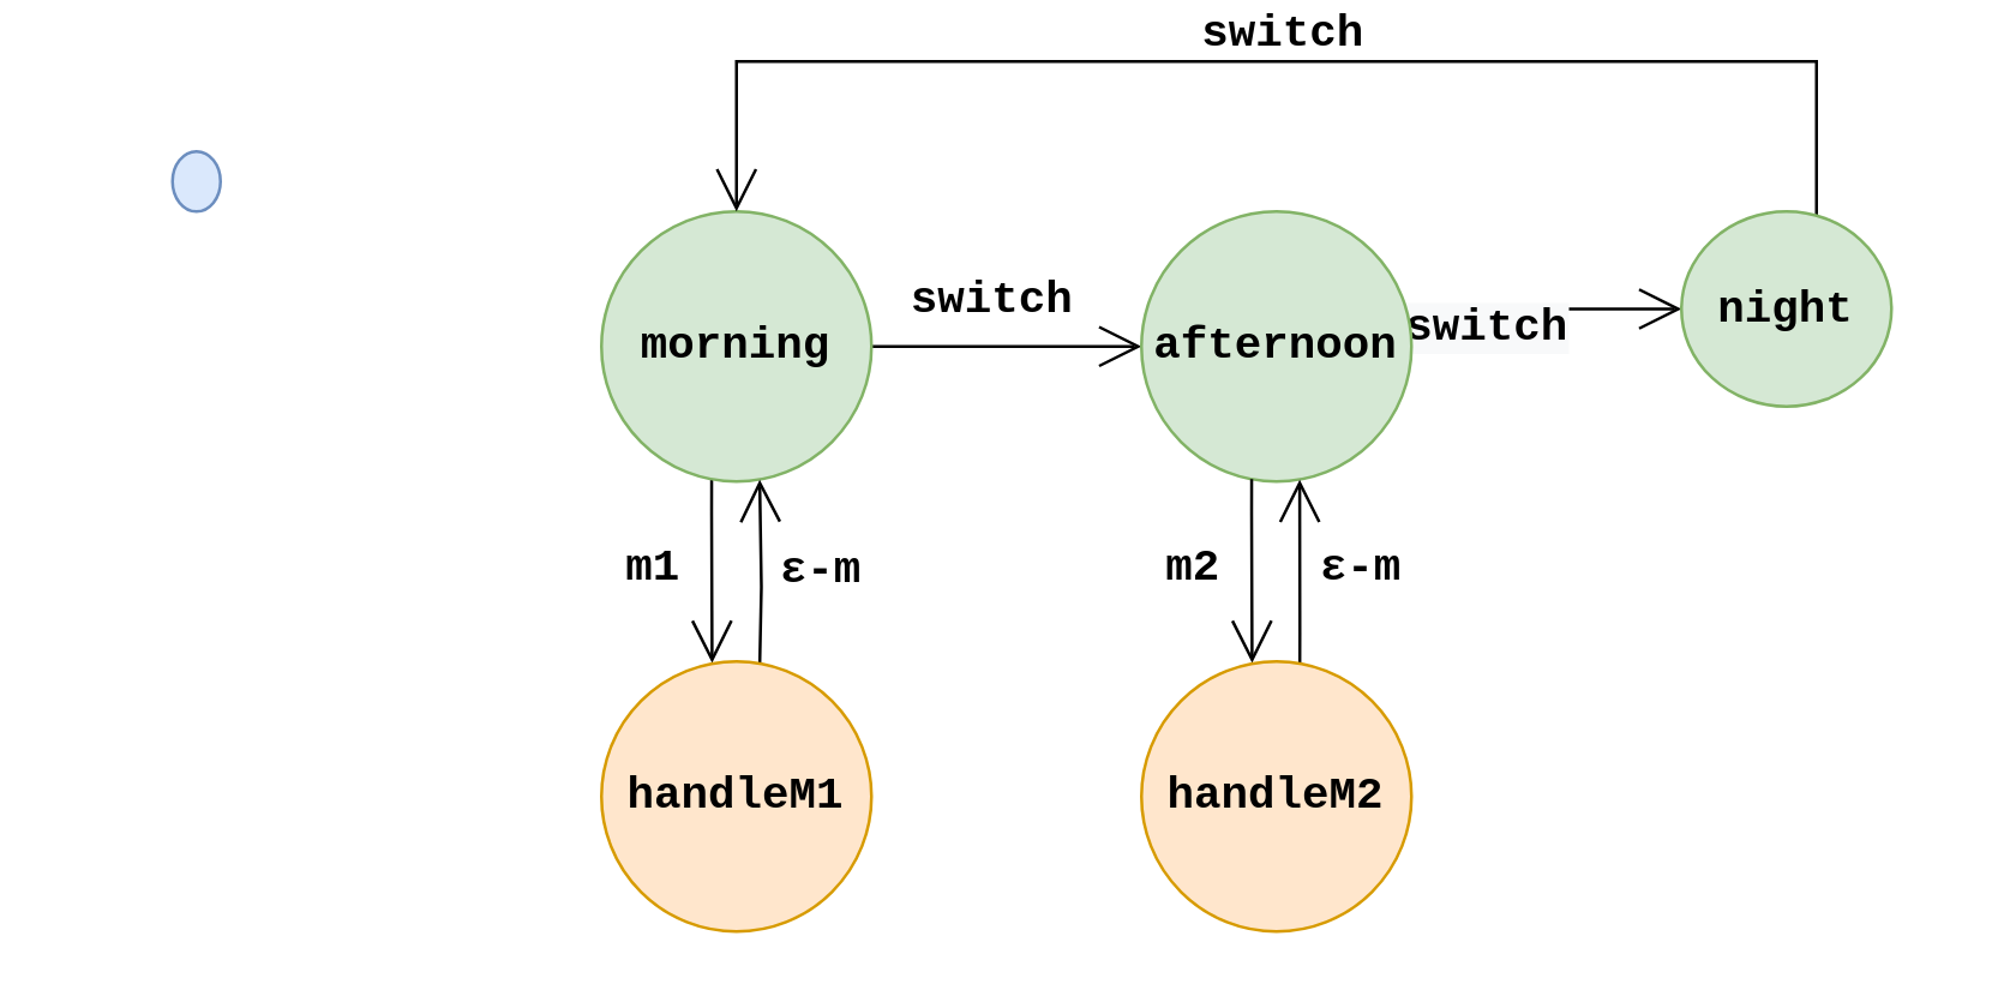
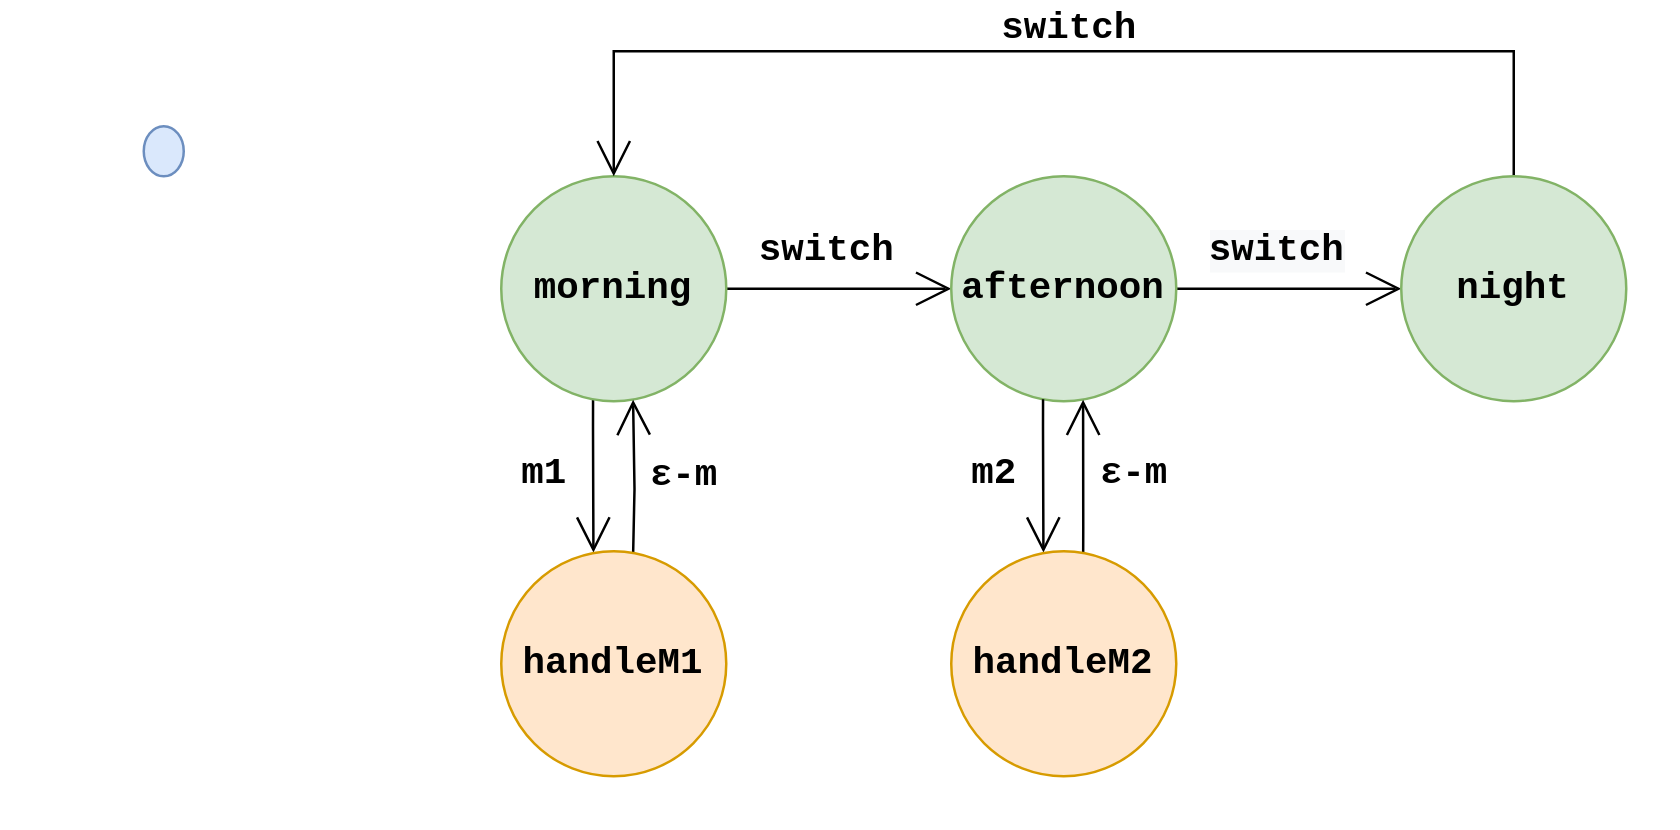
  <mxCell id="0" />
  <mxCell id="1" parent="0" />
  <mxCell id="2" value="" style="group" vertex="1" connectable="0" parent="1"><mxGeometry x="20" y="50" width="90" height="110" as="geometry" /></mxCell>
  <mxCell id="3" value="" style="ellipse;whiteSpace=wrap;html=1;fontFamily=Courier New;fontSize=20;fillColor=#dae8fc;strokeColor=#6c8ebf;" vertex="1" parent="2"><mxGeometry x="37" width="16" height="20" as="geometry" /></mxCell>
  <mxCell id="4" value="&lt;b&gt;switch&lt;/b&gt;" style="edgeStyle=orthogonalEdgeStyle;rounded=0;orthogonalLoop=1;jettySize=auto;html=1;labelBackgroundColor=none;fontFamily=Courier New;fontSize=15;endArrow=open;endFill=0;endSize=12;" edge="1" parent="1" source="6" target="8"><mxGeometry x="-0.111" y="15" relative="1" as="geometry"><mxPoint as="offset" /></mxGeometry></mxCell>
  <mxCell id="5" value="&lt;b&gt;m1&lt;/b&gt;" style="edgeStyle=orthogonalEdgeStyle;rounded=0;orthogonalLoop=1;jettySize=auto;html=1;entryX=0.443;entryY=0.006;entryDx=0;entryDy=0;labelBackgroundColor=none;fontFamily=Courier New;fontSize=15;endArrow=open;endFill=0;endSize=12;exitX=0.408;exitY=0.991;exitDx=0;exitDy=0;exitPerimeter=0;entryPerimeter=0;" edge="1" parent="1" source="6"><mxGeometry x="-0.007" y="-20" relative="1" as="geometry"><mxPoint x="236.78" y="160" as="sourcePoint" /><mxPoint x="236.87" y="220.54" as="targetPoint" /><Array as="points"><mxPoint x="237" y="170" /><mxPoint x="237" y="170" /></Array><mxPoint as="offset" /></mxGeometry></mxCell>
  <mxCell id="6" value="morning" style="ellipse;whiteSpace=wrap;html=1;aspect=fixed;fontFamily=Courier New;fontStyle=1;fontSize=15;fillColor=#d5e8d4;strokeColor=#82b366;" vertex="1" parent="1"><mxGeometry x="200" y="70" width="90" height="90" as="geometry" /></mxCell>
  <mxCell id="7" value="&#10;&#10;&lt;b style=&quot;color: rgb(0, 0, 0); font-family: &amp;quot;courier new&amp;quot;; font-size: 15px; font-style: normal; letter-spacing: normal; text-align: center; text-indent: 0px; text-transform: none; word-spacing: 0px; background-color: rgb(248, 249, 250);&quot;&gt;switch&lt;/b&gt;&#10;&#10;" style="edgeStyle=orthogonalEdgeStyle;rounded=0;orthogonalLoop=1;jettySize=auto;html=1;labelBackgroundColor=none;fontFamily=Courier New;fontSize=15;endArrow=open;endFill=0;endSize=12;" edge="1" parent="1" source="8" target="11"><mxGeometry x="-0.111" y="15" relative="1" as="geometry"><mxPoint as="offset" /></mxGeometry></mxCell>
  <mxCell id="8" value="afternoon" style="ellipse;whiteSpace=wrap;html=1;aspect=fixed;fontFamily=Courier New;fontStyle=1;fontSize=15;fillColor=#d5e8d4;strokeColor=#82b366;" vertex="1" parent="1"><mxGeometry x="380" y="70" width="90" height="90" as="geometry" /></mxCell>
  <mxCell id="9" style="edgeStyle=orthogonalEdgeStyle;rounded=0;orthogonalLoop=1;jettySize=auto;html=1;entryX=0.5;entryY=0;entryDx=0;entryDy=0;labelBackgroundColor=none;fontFamily=Courier New;fontSize=15;endArrow=open;endFill=0;endSize=12;" edge="1" parent="1" source="11" target="6"><mxGeometry relative="1" as="geometry"><Array as="points"><mxPoint x="605" y="20" /><mxPoint x="245" y="20" /></Array></mxGeometry></mxCell>
  <mxCell id="10" value="&lt;b style=&quot;&quot;&gt;switch&lt;/b&gt;" style="edgeLabel;html=1;align=center;verticalAlign=middle;resizable=0;points=[];fontSize=15;fontFamily=Courier New;labelBackgroundColor=none;" vertex="1" connectable="0" parent="9"><mxGeometry x="-0.129" y="-3" relative="1" as="geometry"><mxPoint x="-29" y="-7" as="offset" /></mxGeometry></mxCell>
- <mxCell id="11" value="night" style="ellipse;whiteSpace=wrap;html=1;aspect=fixed;fontFamily=Courier New;fontStyle=1;fontSize=15;fillColor=#d5e8d4;strokeColor=#82b366;" vertex="1" parent="1"><mxGeometry x="560" y="70" width="70" height="65" as="geometry" /></mxCell>
+ <mxCell id="11" value="night" style="ellipse;whiteSpace=wrap;html=1;aspect=fixed;fontFamily=Courier New;fontStyle=1;fontSize=15;fillColor=#d5e8d4;strokeColor=#82b366;" vertex="1" parent="1"><mxGeometry x="560" y="70" width="90" height="90" as="geometry" /></mxCell>
  <mxCell id="12" value="&lt;b&gt;&lt;span style=&quot;font-size: 11pt ; line-height: 15.693px&quot;&gt;ε&lt;/span&gt;-m&lt;/b&gt;" style="edgeStyle=orthogonalEdgeStyle;rounded=0;orthogonalLoop=1;jettySize=auto;html=1;entryX=0.586;entryY=0.993;entryDx=0;entryDy=0;entryPerimeter=0;labelBackgroundColor=none;fontFamily=Courier New;fontSize=15;endArrow=open;endFill=0;endSize=12;exitX=0.553;exitY=0.003;exitDx=0;exitDy=0;exitPerimeter=0;" edge="1" parent="1" target="6"><mxGeometry x="0.007" y="-20" relative="1" as="geometry"><mxPoint x="252.77" y="220.27" as="sourcePoint" /><mxPoint x="252.77" y="160.18" as="targetPoint" /><mxPoint as="offset" /></mxGeometry></mxCell>
  <mxCell id="13" value="handleM1" style="ellipse;whiteSpace=wrap;html=1;aspect=fixed;fontFamily=Courier New;fontStyle=1;fontSize=15;fillColor=#ffe6cc;strokeColor=#d79b00;" vertex="1" parent="1"><mxGeometry x="200" y="220" width="90" height="90" as="geometry" /></mxCell>
  <mxCell id="14" value="&lt;b&gt;m2&lt;/b&gt;" style="edgeStyle=orthogonalEdgeStyle;rounded=0;orthogonalLoop=1;jettySize=auto;html=1;entryX=0.443;entryY=0.006;entryDx=0;entryDy=0;labelBackgroundColor=none;fontFamily=Courier New;fontSize=15;endArrow=open;endFill=0;endSize=12;exitX=0.408;exitY=0.991;exitDx=0;exitDy=0;exitPerimeter=0;entryPerimeter=0;" edge="1" parent="1"><mxGeometry x="-0.007" y="-20" relative="1" as="geometry"><mxPoint x="416.72" y="159.19" as="sourcePoint" /><mxPoint x="416.87" y="220.54" as="targetPoint" /><Array as="points"><mxPoint x="417" y="170" /><mxPoint x="417" y="170" /></Array><mxPoint as="offset" /></mxGeometry></mxCell>
  <mxCell id="15" value="&lt;b&gt;&lt;span style=&quot;font-size: 11pt ; line-height: 15.693px&quot;&gt;ε&lt;/span&gt;-m&lt;/b&gt;" style="edgeStyle=orthogonalEdgeStyle;rounded=0;orthogonalLoop=1;jettySize=auto;html=1;entryX=0.586;entryY=0.993;entryDx=0;entryDy=0;entryPerimeter=0;labelBackgroundColor=none;fontFamily=Courier New;fontSize=15;endArrow=open;endFill=0;endSize=12;exitX=0.553;exitY=0.003;exitDx=0;exitDy=0;exitPerimeter=0;" edge="1" parent="1"><mxGeometry x="0.007" y="-20" relative="1" as="geometry"><mxPoint x="432.77" y="220.27" as="sourcePoint" /><mxPoint x="432.74" y="159.37" as="targetPoint" /><mxPoint as="offset" /><Array as="points"><mxPoint x="433" y="210" /><mxPoint x="433" y="210" /></Array></mxGeometry></mxCell>
  <mxCell id="16" value="handleM2" style="ellipse;whiteSpace=wrap;html=1;aspect=fixed;fontFamily=Courier New;fontStyle=1;fontSize=15;fillColor=#ffe6cc;strokeColor=#d79b00;" vertex="1" parent="1"><mxGeometry x="380" y="220" width="90" height="90" as="geometry" /></mxCell>
